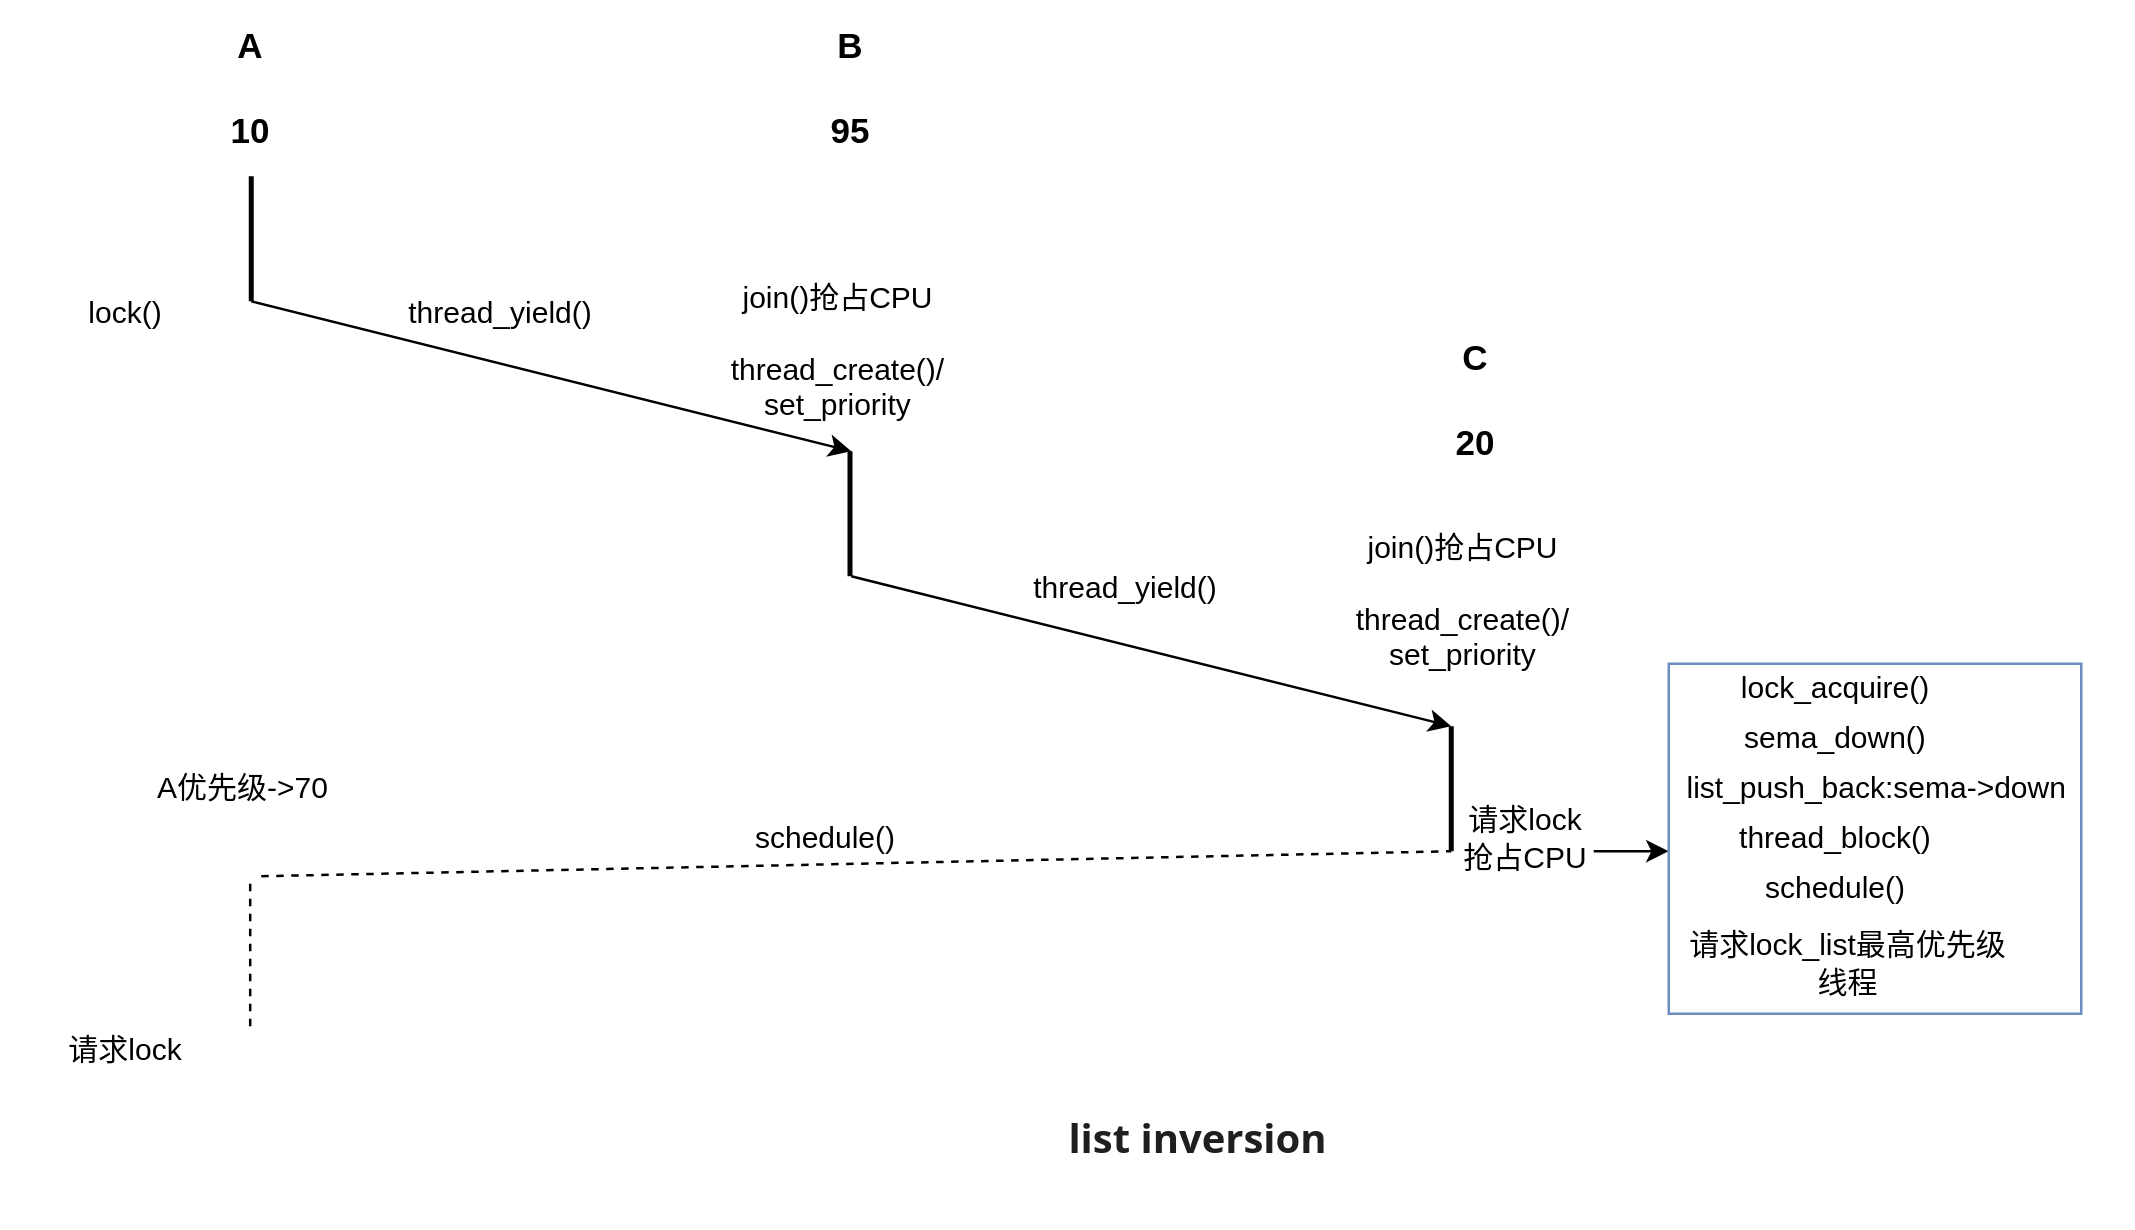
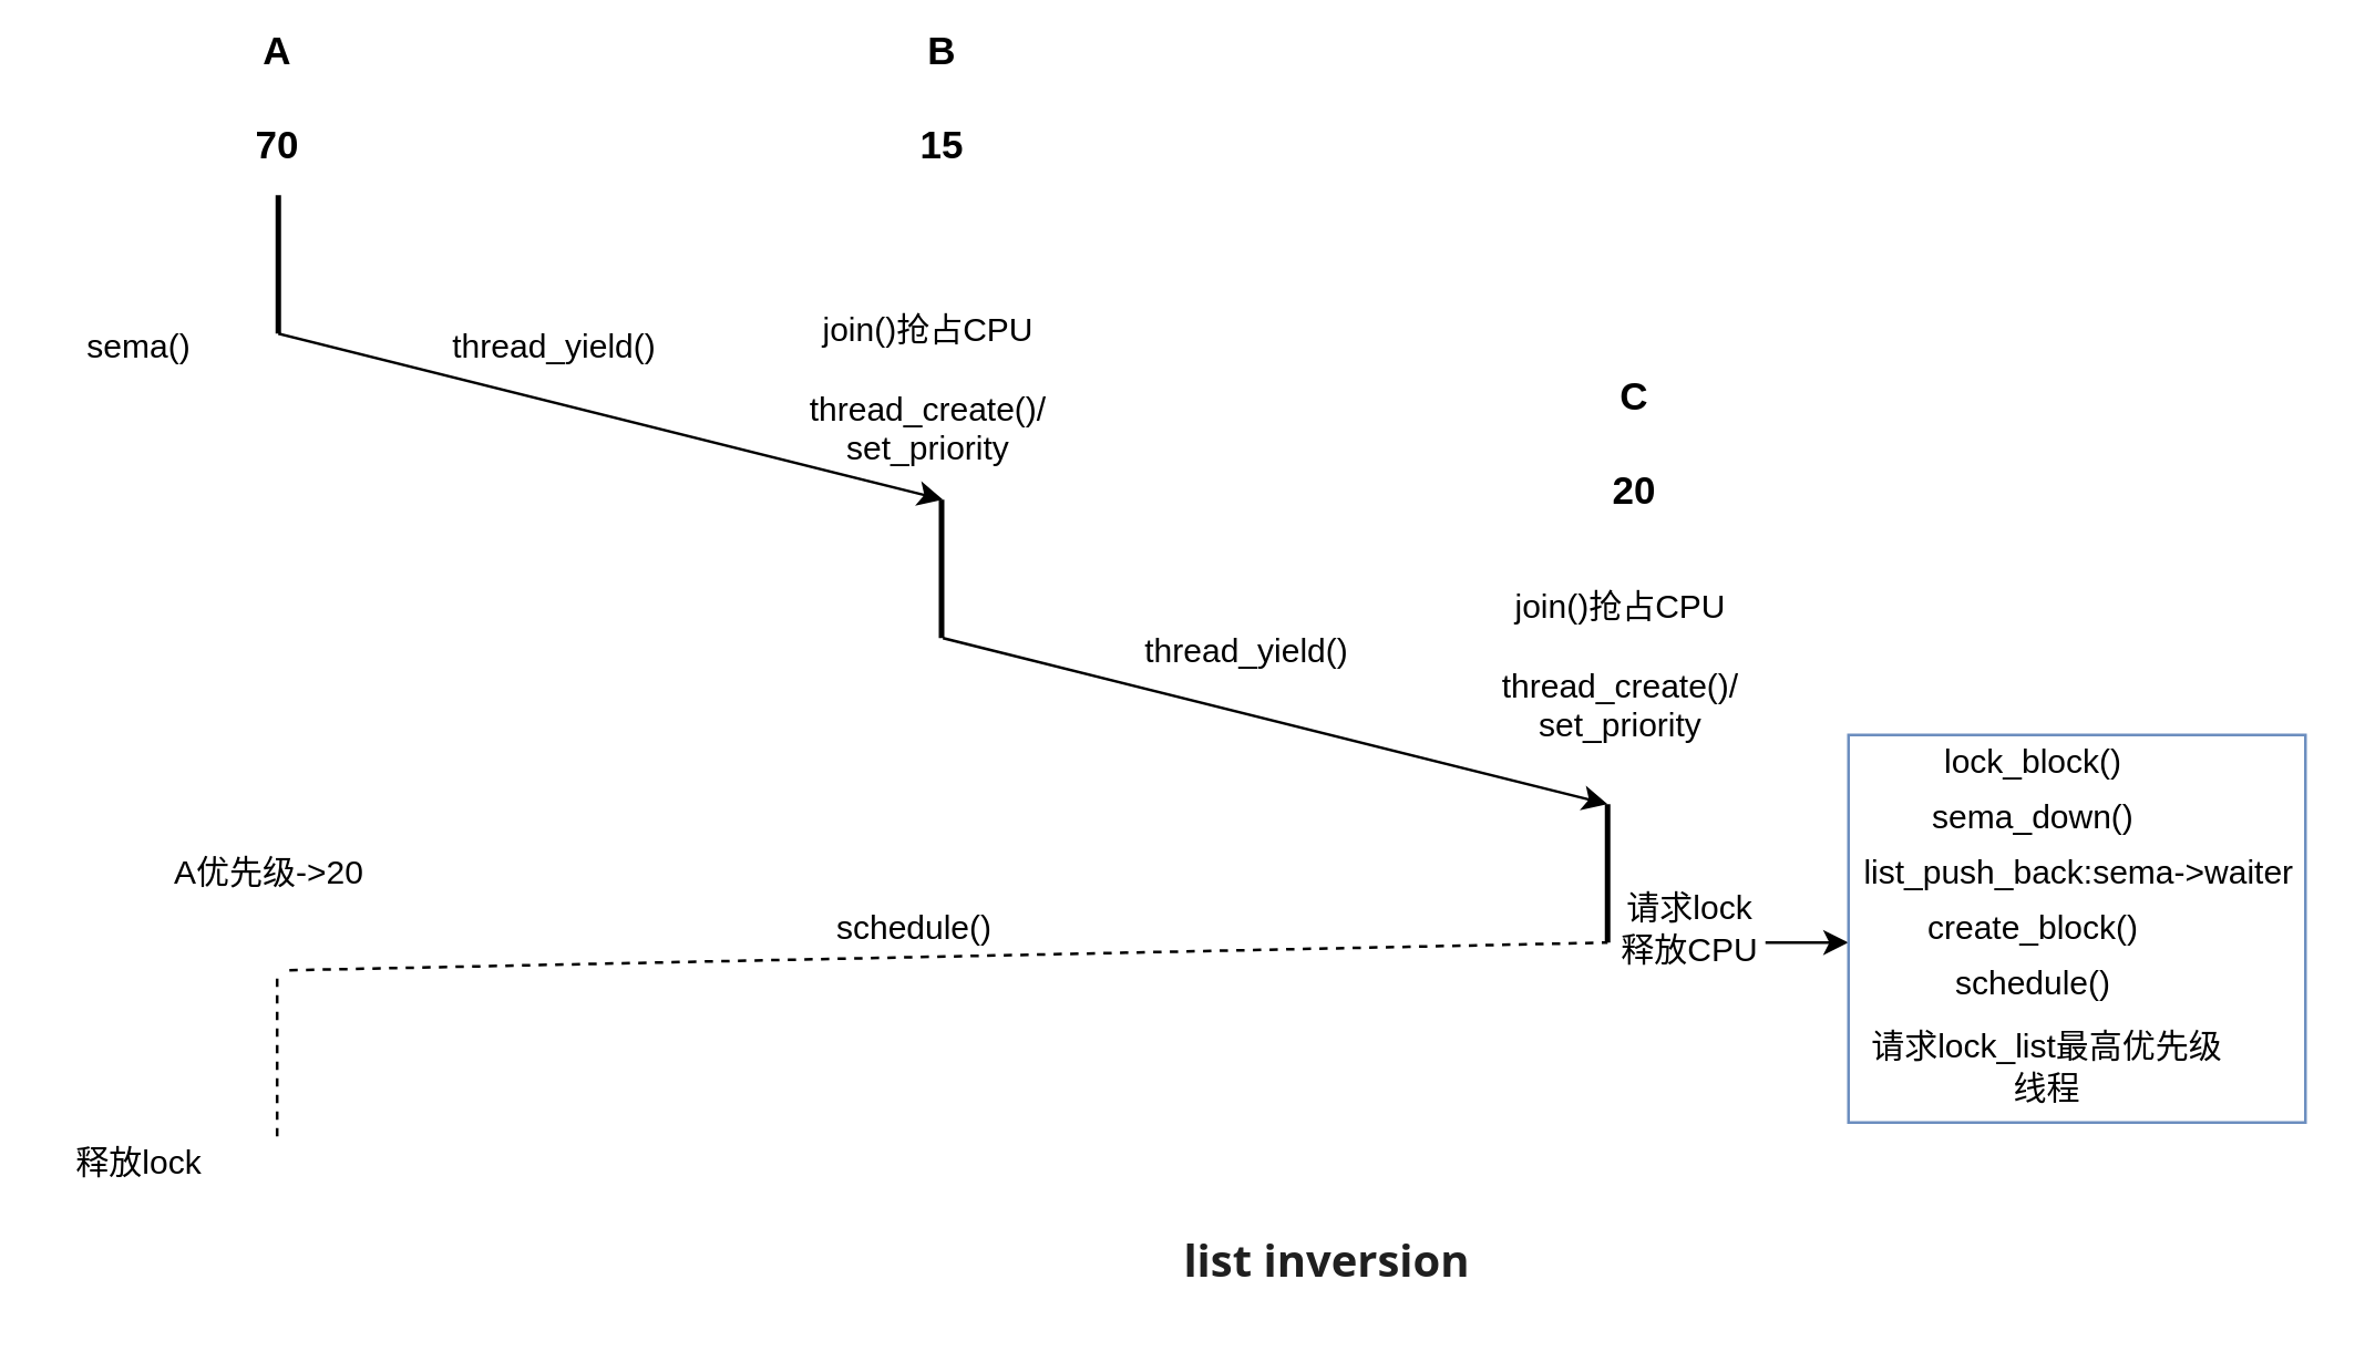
  <mxCell id="0" />
  <mxCell id="1" parent="0" />
- <mxCell id="2" value="&lt;b style=&quot;font-size: 14px;&quot;&gt;&lt;font style=&quot;font-size: 14px;&quot;&gt;A&lt;/font&gt;&lt;/b&gt;&lt;div style=&quot;font-size: 14px;&quot;&gt;&lt;b style=&quot;&quot;&gt;&lt;font style=&quot;font-size: 14px;&quot;&gt;&lt;br&gt;&lt;/font&gt;&lt;/b&gt;&lt;div style=&quot;&quot;&gt;&lt;b style=&quot;&quot;&gt;&lt;font style=&quot;font-size: 14px;&quot;&gt;10&lt;/font&gt;&lt;/b&gt;&lt;/div&gt;&lt;/div&gt;" style="text;html=1;align=center;verticalAlign=middle;whiteSpace=wrap;rounded=0;" parent="1" vertex="1"><mxGeometry x="70" y="20" width="60" height="30" as="geometry" /></mxCell>
- <mxCell id="3" value="&lt;b style=&quot;font-size: 14px;&quot;&gt;&lt;font style=&quot;font-size: 14px;&quot;&gt;B&lt;/font&gt;&lt;/b&gt;&lt;div style=&quot;font-size: 14px;&quot;&gt;&lt;b style=&quot;&quot;&gt;&lt;font style=&quot;font-size: 14px;&quot;&gt;&lt;br&gt;&lt;/font&gt;&lt;/b&gt;&lt;div style=&quot;&quot;&gt;&lt;b style=&quot;&quot;&gt;&lt;font style=&quot;font-size: 14px;&quot;&gt;95&lt;/font&gt;&lt;/b&gt;&lt;/div&gt;&lt;/div&gt;" style="text;html=1;align=center;verticalAlign=middle;whiteSpace=wrap;rounded=0;" parent="1" vertex="1"><mxGeometry x="310" y="20" width="60" height="30" as="geometry" /></mxCell>
+ <mxCell id="2" value="&lt;b style=&quot;font-size: 14px;&quot;&gt;&lt;font style=&quot;font-size: 14px;&quot;&gt;A&lt;/font&gt;&lt;/b&gt;&lt;div style=&quot;font-size: 14px;&quot;&gt;&lt;b style=&quot;&quot;&gt;&lt;font style=&quot;font-size: 14px;&quot;&gt;&lt;br&gt;&lt;/font&gt;&lt;/b&gt;&lt;div style=&quot;&quot;&gt;&lt;b style=&quot;&quot;&gt;&lt;font style=&quot;font-size: 14px;&quot;&gt;70&lt;/font&gt;&lt;/b&gt;&lt;/div&gt;&lt;/div&gt;" style="text;html=1;align=center;verticalAlign=middle;whiteSpace=wrap;rounded=0;" parent="1" vertex="1"><mxGeometry x="70" y="20" width="60" height="30" as="geometry" /></mxCell>
+ <mxCell id="3" value="&lt;b style=&quot;font-size: 14px;&quot;&gt;&lt;font style=&quot;font-size: 14px;&quot;&gt;B&lt;/font&gt;&lt;/b&gt;&lt;div style=&quot;font-size: 14px;&quot;&gt;&lt;b style=&quot;&quot;&gt;&lt;font style=&quot;font-size: 14px;&quot;&gt;&lt;br&gt;&lt;/font&gt;&lt;/b&gt;&lt;div style=&quot;&quot;&gt;&lt;b style=&quot;&quot;&gt;&lt;font style=&quot;font-size: 14px;&quot;&gt;15&lt;/font&gt;&lt;/b&gt;&lt;/div&gt;&lt;/div&gt;" style="text;html=1;align=center;verticalAlign=middle;whiteSpace=wrap;rounded=0;" parent="1" vertex="1"><mxGeometry x="310" y="20" width="60" height="30" as="geometry" /></mxCell>
  <mxCell id="4" value="&lt;b style=&quot;font-size: 14px;&quot;&gt;&lt;font style=&quot;font-size: 14px;&quot;&gt;C&lt;/font&gt;&lt;/b&gt;&lt;div style=&quot;font-size: 14px;&quot;&gt;&lt;b style=&quot;&quot;&gt;&lt;font style=&quot;font-size: 14px;&quot;&gt;&lt;br&gt;&lt;/font&gt;&lt;/b&gt;&lt;div style=&quot;&quot;&gt;&lt;b style=&quot;&quot;&gt;&lt;font style=&quot;font-size: 14px;&quot;&gt;20&lt;/font&gt;&lt;/b&gt;&lt;/div&gt;&lt;/div&gt;" style="text;html=1;align=center;verticalAlign=middle;whiteSpace=wrap;rounded=0;" parent="1" vertex="1"><mxGeometry x="560" y="145" width="60" height="30" as="geometry" /></mxCell>
  <mxCell id="5" value="" style="endArrow=none;html=1;rounded=0;strokeWidth=2;" parent="1" edge="1"><mxGeometry width="50" height="50" relative="1" as="geometry"><mxPoint x="100" y="120" as="sourcePoint" /><mxPoint x="100" y="70" as="targetPoint" /></mxGeometry></mxCell>
- <mxCell id="6" value="lock()" style="text;html=1;align=center;verticalAlign=middle;whiteSpace=wrap;rounded=0;" parent="1" vertex="1"><mxGeometry x="20" y="110" width="60" height="30" as="geometry" /></mxCell>
+ <mxCell id="6" value="sema()" style="text;html=1;align=center;verticalAlign=middle;whiteSpace=wrap;rounded=0;" parent="1" vertex="1"><mxGeometry x="20" y="110" width="60" height="30" as="geometry" /></mxCell>
  <mxCell id="7" value="" style="endArrow=classic;html=1;rounded=0;" parent="1" edge="1"><mxGeometry width="50" height="50" relative="1" as="geometry"><mxPoint x="100" y="120" as="sourcePoint" /><mxPoint x="340" y="180" as="targetPoint" /></mxGeometry></mxCell>
  <mxCell id="8" value="thread_yield()" style="text;html=1;align=center;verticalAlign=middle;whiteSpace=wrap;rounded=0;" parent="1" vertex="1"><mxGeometry x="160" y="110" width="80" height="30" as="geometry" /></mxCell>
  <mxCell id="9" value="join()抢占CPU&lt;div&gt;&lt;br&gt;&lt;/div&gt;&lt;div&gt;thread_create()/&lt;/div&gt;&lt;div&gt;set_priority&lt;/div&gt;" style="text;html=1;align=center;verticalAlign=middle;whiteSpace=wrap;rounded=0;" parent="1" vertex="1"><mxGeometry x="290" y="120" width="90" height="40" as="geometry" /></mxCell>
  <mxCell id="10" value="" style="endArrow=none;html=1;rounded=0;strokeWidth=2;" parent="1" edge="1"><mxGeometry width="50" height="50" relative="1" as="geometry"><mxPoint x="339.5" y="230" as="sourcePoint" /><mxPoint x="339.5" y="180" as="targetPoint" /></mxGeometry></mxCell>
  <mxCell id="11" value="" style="endArrow=classic;html=1;rounded=0;" parent="1" edge="1"><mxGeometry width="50" height="50" relative="1" as="geometry"><mxPoint x="340" y="230" as="sourcePoint" /><mxPoint x="580" y="290" as="targetPoint" /></mxGeometry></mxCell>
  <mxCell id="12" value="thread_yield()" style="text;html=1;align=center;verticalAlign=middle;whiteSpace=wrap;rounded=0;" parent="1" vertex="1"><mxGeometry x="410" y="220" width="80" height="30" as="geometry" /></mxCell>
  <mxCell id="13" value="join()抢占CPU&lt;div&gt;&lt;br&gt;&lt;/div&gt;&lt;div&gt;thread_create()/&lt;/div&gt;&lt;div&gt;set_priority&lt;/div&gt;" style="text;html=1;align=center;verticalAlign=middle;whiteSpace=wrap;rounded=0;" parent="1" vertex="1"><mxGeometry x="540" y="220" width="90" height="40" as="geometry" /></mxCell>
  <mxCell id="14" value="" style="endArrow=none;html=1;rounded=0;strokeWidth=2;" parent="1" edge="1"><mxGeometry width="50" height="50" relative="1" as="geometry"><mxPoint x="580" y="340" as="sourcePoint" /><mxPoint x="580" y="290" as="targetPoint" /></mxGeometry></mxCell>
- <mxCell id="15" value="请求lock&lt;div&gt;抢占CPU&lt;/div&gt;" style="text;html=1;align=center;verticalAlign=middle;whiteSpace=wrap;rounded=0;" parent="1" vertex="1"><mxGeometry x="580" y="320" width="60" height="30" as="geometry" /></mxCell>
+ <mxCell id="15" value="请求lock&lt;div&gt;释放CPU&lt;/div&gt;" style="text;html=1;align=center;verticalAlign=middle;whiteSpace=wrap;rounded=0;" parent="1" vertex="1"><mxGeometry x="580" y="320" width="60" height="30" as="geometry" /></mxCell>
  <mxCell id="16" value="" style="endArrow=none;dashed=1;html=1;rounded=0;" parent="1" edge="1"><mxGeometry width="50" height="50" relative="1" as="geometry"><mxPoint x="104" y="350" as="sourcePoint" /><mxPoint x="580" y="340" as="targetPoint" /></mxGeometry></mxCell>
  <mxCell id="17" value="" style="endArrow=classic;html=1;rounded=0;" parent="1" edge="1"><mxGeometry width="50" height="50" relative="1" as="geometry"><mxPoint x="637" y="340" as="sourcePoint" /><mxPoint x="667" y="340" as="targetPoint" /></mxGeometry></mxCell>
  <mxCell id="18" value="sema_down()" style="text;html=1;align=center;verticalAlign=middle;whiteSpace=wrap;rounded=0;" parent="1" vertex="1"><mxGeometry x="694" y="280" width="80" height="30" as="geometry" /></mxCell>
- <mxCell id="19" value="list_push_back:sema-&amp;gt;down" style="text;html=1;align=center;verticalAlign=middle;whiteSpace=wrap;rounded=0;" parent="1" vertex="1"><mxGeometry x="669" y="300" width="163" height="30" as="geometry" /></mxCell>
- <mxCell id="20" value="thread_block()" style="text;html=1;align=center;verticalAlign=middle;whiteSpace=wrap;rounded=0;" parent="1" vertex="1"><mxGeometry x="694" y="320" width="80" height="30" as="geometry" /></mxCell>
+ <mxCell id="19" value="list_push_back:sema-&amp;gt;waiter" style="text;html=1;align=center;verticalAlign=middle;whiteSpace=wrap;rounded=0;" parent="1" vertex="1"><mxGeometry x="669" y="300" width="163" height="30" as="geometry" /></mxCell>
+ <mxCell id="20" value="create_block()" style="text;html=1;align=center;verticalAlign=middle;whiteSpace=wrap;rounded=0;" parent="1" vertex="1"><mxGeometry x="694" y="320" width="80" height="30" as="geometry" /></mxCell>
  <mxCell id="21" value="schedule()" style="text;html=1;align=center;verticalAlign=middle;whiteSpace=wrap;rounded=0;" parent="1" vertex="1"><mxGeometry x="694" y="340" width="80" height="30" as="geometry" /></mxCell>
  <mxCell id="22" value="请求lock_list最高优先级线程" style="text;html=1;align=center;verticalAlign=middle;whiteSpace=wrap;rounded=0;" parent="1" vertex="1"><mxGeometry x="674" y="370" width="130" height="30" as="geometry" /></mxCell>
  <mxCell id="23" value="schedule()" style="text;html=1;align=center;verticalAlign=middle;whiteSpace=wrap;rounded=0;" parent="1" vertex="1"><mxGeometry x="290" y="320" width="80" height="30" as="geometry" /></mxCell>
  <mxCell id="24" value="" style="endArrow=none;dashed=1;html=1;rounded=0;" parent="1" edge="1"><mxGeometry width="50" height="50" relative="1" as="geometry"><mxPoint x="99.58" y="410" as="sourcePoint" /><mxPoint x="99.58" y="350" as="targetPoint" /></mxGeometry></mxCell>
  <mxCell id="25" value="&lt;span style=&quot;box-sizing: border-box; border: 0px solid rgb(229, 231, 235); --tw-border-spacing-x: 0; --tw-border-spacing-y: 0; --tw-translate-x: 0; --tw-translate-y: 0; --tw-rotate: 0; --tw-skew-x: 0; --tw-skew-y: 0; --tw-scale-x: 1; --tw-scale-y: 1; --tw-pan-x: ; --tw-pan-y: ; --tw-pinch-zoom: ; --tw-scroll-snap-strictness: proximity; --tw-gradient-from-position: ; --tw-gradient-via-position: ; --tw-gradient-to-position: ; --tw-ordinal: ; --tw-slashed-zero: ; --tw-numeric-figure: ; --tw-numeric-spacing: ; --tw-numeric-fraction: ; --tw-ring-inset: ; --tw-ring-offset-width: 0px; --tw-ring-offset-color: #fff; --tw-ring-color: rgba(59,130,246,.5); --tw-ring-offset-shadow: 0 0 #0000; --tw-ring-shadow: 0 0 #0000; --tw-shadow: 0 0 #0000; --tw-shadow-colored: 0 0 #0000; --tw-blur: ; --tw-brightness: ; --tw-contrast: ; --tw-grayscale: ; --tw-hue-rotate: ; --tw-invert: ; --tw-saturate: ; --tw-sepia: ; --tw-drop-shadow: ; --tw-backdrop-blur: ; --tw-backdrop-brightness: ; --tw-backdrop-contrast: ; --tw-backdrop-grayscale: ; --tw-backdrop-hue-rotate: ; --tw-backdrop-invert: ; --tw-backdrop-opacity: ; --tw-backdrop-saturate: ; --tw-backdrop-sepia: ; --tw-contain-size: ; --tw-contain-layout: ; --tw-contain-paint: ; --tw-contain-style: ; font-weight: 700; color: color(srgb 0.12 0.12 0.12); font-family: __Inter_207ec3, __Inter_Fallback_207ec3, system-ui, arial; font-size: medium; text-align: start; white-space-collapse: preserve; background-color: color(srgb 1 1 1);&quot; class=&quot;font-bold&quot;&gt;list inversion&lt;/span&gt;" style="text;html=1;align=center;verticalAlign=middle;whiteSpace=wrap;rounded=0;" parent="1" vertex="1"><mxGeometry x="364" y="440" width="230" height="30" as="geometry" /></mxCell>
  <mxCell id="26" value="" style="rounded=0;whiteSpace=wrap;html=1;fillColor=none;strokeColor=#6c8ebf;" parent="1" vertex="1"><mxGeometry x="667" y="265" width="165" height="140" as="geometry" /></mxCell>
- <mxCell id="27" value="lock_acquire()" style="text;html=1;align=center;verticalAlign=middle;whiteSpace=wrap;rounded=0;" parent="1" vertex="1"><mxGeometry x="694" y="260" width="80" height="30" as="geometry" /></mxCell>
- <mxCell id="28" value="A优先级-&amp;gt;70" style="text;html=1;align=center;verticalAlign=middle;whiteSpace=wrap;rounded=0;" vertex="1" parent="1"><mxGeometry x="54" y="300" width="86" height="30" as="geometry" /></mxCell>
- <mxCell id="29" value="请求lock" style="text;html=1;align=center;verticalAlign=middle;whiteSpace=wrap;rounded=0;" vertex="1" parent="1"><mxGeometry x="20" y="405" width="60" height="30" as="geometry" /></mxCell>
+ <mxCell id="27" value="lock_block()" style="text;html=1;align=center;verticalAlign=middle;whiteSpace=wrap;rounded=0;" parent="1" vertex="1"><mxGeometry x="694" y="260" width="80" height="30" as="geometry" /></mxCell>
+ <mxCell id="28" value="A优先级-&amp;gt;20" style="text;html=1;align=center;verticalAlign=middle;whiteSpace=wrap;rounded=0;" vertex="1" parent="1"><mxGeometry x="54" y="300" width="86" height="30" as="geometry" /></mxCell>
+ <mxCell id="29" value="释放lock" style="text;html=1;align=center;verticalAlign=middle;whiteSpace=wrap;rounded=0;" vertex="1" parent="1"><mxGeometry x="20" y="405" width="60" height="30" as="geometry" /></mxCell>
